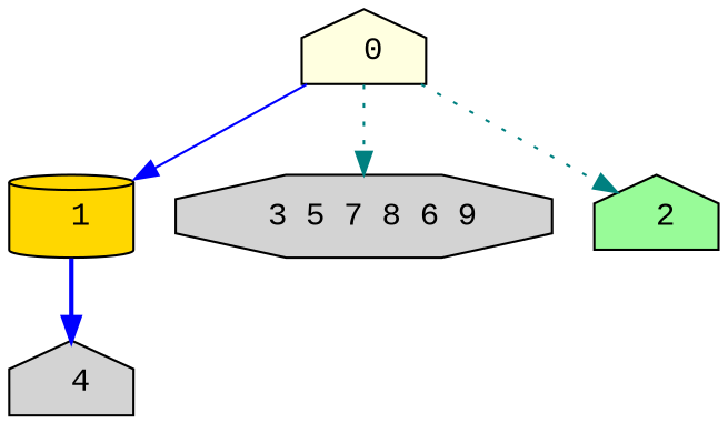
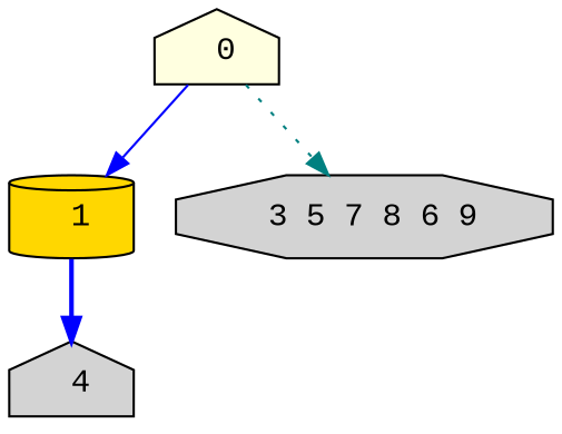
  digraph {
    fontname="Liberation Mono"
    node [fillcolor=lightgrey fontname="Liberation Mono" shape=house style=filled]
    edge [color=blue fontname="Liberation Mono" style=dotted]
    " 0" [fillcolor=lightyellow]
    " 1" [fillcolor=gold shape=cylinder]
    " 3 5 7 8 6 9" [shape=octagon]
-   " 2" [fillcolor=palegreen]
    " 4"
    " 0" -> " 1" [style=solid]
    " 0" -> " 3 5 7 8 6 9" [color=teal]
-   " 0" -> " 2" [color=teal]
    " 1" -> " 4" [style=bold]
  }
